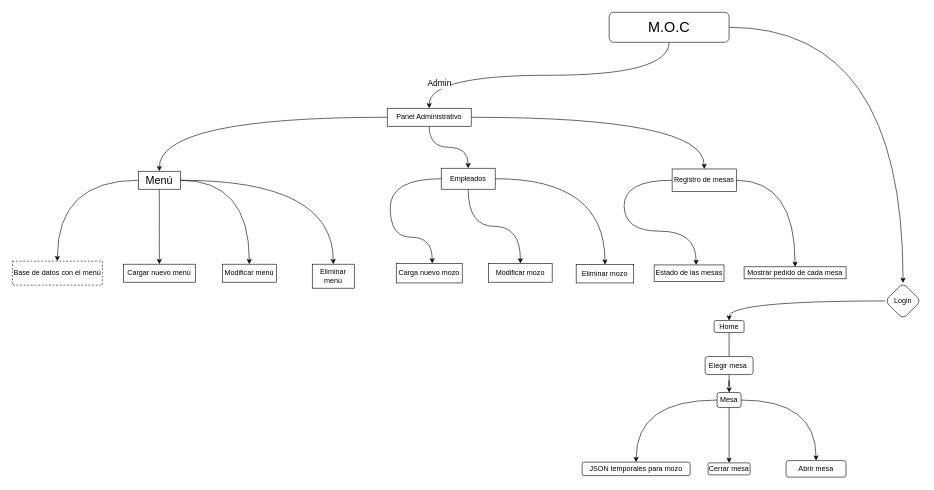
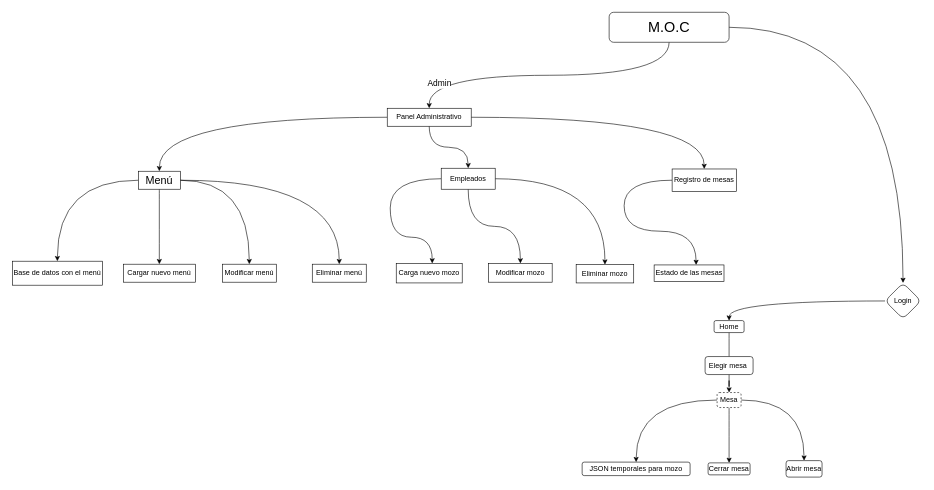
  <mxCell id="0" />
  <mxCell id="1" parent="0" />
  <mxCell id="2" style="edgeStyle=orthogonalEdgeStyle;rounded=0;orthogonalLoop=1;jettySize=auto;html=1;entryX=0.5;entryY=0;entryDx=0;entryDy=0;curved=1;exitX=0.5;exitY=1;exitDx=0;exitDy=0;" edge="1" parent="1" source="5" target="9"><mxGeometry relative="1" as="geometry" /></mxCell>
  <mxCell id="3" value="&lt;font style=&quot;font-size: 14px;&quot;&gt;Admin&lt;/font&gt;" style="edgeLabel;html=1;align=center;verticalAlign=middle;resizable=0;points=[];" vertex="1" connectable="0" parent="2"><mxGeometry x="0.835" y="16" relative="1" as="geometry"><mxPoint as="offset" /></mxGeometry></mxCell>
  <mxCell id="4" style="edgeStyle=orthogonalEdgeStyle;rounded=0;orthogonalLoop=1;jettySize=auto;html=1;entryX=0.5;entryY=0;entryDx=0;entryDy=0;curved=1;" edge="1" parent="1" source="5" target="32"><mxGeometry relative="1" as="geometry" /></mxCell>
  <mxCell id="5" value="&lt;font style=&quot;font-size: 24px;&quot;&gt;M.O.C&lt;/font&gt;" style="rounded=1;whiteSpace=wrap;html=1;" vertex="1" parent="1"><mxGeometry x="1015" y="20" width="200" height="50" as="geometry" /></mxCell>
  <mxCell id="6" style="edgeStyle=orthogonalEdgeStyle;rounded=0;orthogonalLoop=1;jettySize=auto;html=1;curved=1;entryX=0.5;entryY=0;entryDx=0;entryDy=0;" edge="1" parent="1" source="9" target="14"><mxGeometry relative="1" as="geometry"><mxPoint x="545" y="290" as="targetPoint" /></mxGeometry></mxCell>
  <mxCell id="7" value="" style="edgeStyle=orthogonalEdgeStyle;rounded=0;orthogonalLoop=1;jettySize=auto;html=1;curved=1;" edge="1" parent="1" source="9" target="22"><mxGeometry relative="1" as="geometry" /></mxCell>
  <mxCell id="8" value="" style="edgeStyle=orthogonalEdgeStyle;rounded=0;orthogonalLoop=1;jettySize=auto;html=1;curved=1;" edge="1" parent="1" source="9" target="28"><mxGeometry relative="1" as="geometry" /></mxCell>
  <mxCell id="9" value="Panel Administrativo" style="whiteSpace=wrap;html=1;" vertex="1" parent="1"><mxGeometry x="645" y="180" width="140" height="30" as="geometry" /></mxCell>
  <mxCell id="10" value="" style="edgeStyle=orthogonalEdgeStyle;rounded=0;orthogonalLoop=1;jettySize=auto;html=1;curved=1;" edge="1" parent="1" source="14" target="16"><mxGeometry relative="1" as="geometry" /></mxCell>
  <mxCell id="11" value="" style="edgeStyle=orthogonalEdgeStyle;rounded=0;orthogonalLoop=1;jettySize=auto;html=1;curved=1;" edge="1" parent="1" source="14" target="17"><mxGeometry relative="1" as="geometry" /></mxCell>
  <mxCell id="12" value="" style="edgeStyle=orthogonalEdgeStyle;rounded=0;orthogonalLoop=1;jettySize=auto;html=1;curved=1;" edge="1" parent="1" source="14" target="15"><mxGeometry relative="1" as="geometry" /></mxCell>
  <mxCell id="13" style="edgeStyle=orthogonalEdgeStyle;rounded=0;orthogonalLoop=1;jettySize=auto;html=1;curved=1;entryX=0.5;entryY=0;entryDx=0;entryDy=0;" edge="1" parent="1" source="14" target="18"><mxGeometry relative="1" as="geometry"><mxPoint x="570" y="445" as="targetPoint" /></mxGeometry></mxCell>
  <mxCell id="14" value="&lt;font style=&quot;font-size: 18px;&quot;&gt;Menú&lt;/font&gt;" style="whiteSpace=wrap;html=1;" vertex="1" parent="1"><mxGeometry x="230" y="285" width="70" height="30" as="geometry" /></mxCell>
- <mxCell id="15" value="Base de datos con el menú" style="whiteSpace=wrap;html=1;dashed=1;" vertex="1" parent="1"><mxGeometry x="20" y="435" width="150" height="40" as="geometry" /></mxCell>
+ <mxCell id="15" value="Base de datos con el menú" style="whiteSpace=wrap;html=1;" vertex="1" parent="1"><mxGeometry x="20" y="435" width="150" height="40" as="geometry" /></mxCell>
  <mxCell id="16" value="Cargar nuevo menú" style="whiteSpace=wrap;html=1;" vertex="1" parent="1"><mxGeometry x="205" y="440" width="120" height="30" as="geometry" /></mxCell>
  <mxCell id="17" value="Modificar menú" style="whiteSpace=wrap;html=1;" vertex="1" parent="1"><mxGeometry x="370" y="440" width="90" height="30" as="geometry" /></mxCell>
- <mxCell id="18" value="Eliminar menú" style="whiteSpace=wrap;html=1;" vertex="1" parent="1"><mxGeometry x="520" y="440" width="70" height="40" as="geometry" /></mxCell>
+ <mxCell id="18" value="Eliminar menú" style="whiteSpace=wrap;html=1;" vertex="1" parent="1"><mxGeometry x="520" y="440" width="90" height="30" as="geometry" /></mxCell>
  <mxCell id="19" value="" style="edgeStyle=orthogonalEdgeStyle;rounded=0;orthogonalLoop=1;jettySize=auto;html=1;curved=1;exitX=0;exitY=0.5;exitDx=0;exitDy=0;" edge="1" parent="1" source="22" target="23"><mxGeometry relative="1" as="geometry"><Array as="points"><mxPoint x="650" y="298" /><mxPoint x="650" y="395" /><mxPoint x="720" y="395" /></Array></mxGeometry></mxCell>
  <mxCell id="20" value="" style="edgeStyle=orthogonalEdgeStyle;rounded=0;orthogonalLoop=1;jettySize=auto;html=1;curved=1;" edge="1" parent="1" source="22" target="24"><mxGeometry relative="1" as="geometry" /></mxCell>
  <mxCell id="21" value="" style="edgeStyle=orthogonalEdgeStyle;rounded=0;orthogonalLoop=1;jettySize=auto;html=1;curved=1;exitX=1;exitY=0.5;exitDx=0;exitDy=0;" edge="1" parent="1" source="22" target="25"><mxGeometry relative="1" as="geometry" /></mxCell>
  <mxCell id="22" value="Empleados" style="whiteSpace=wrap;html=1;" vertex="1" parent="1"><mxGeometry x="735" y="280" width="90" height="35" as="geometry" /></mxCell>
  <mxCell id="23" value="Carga nuevo mozo" style="whiteSpace=wrap;html=1;" vertex="1" parent="1"><mxGeometry x="660" y="438.75" width="110" height="32.5" as="geometry" /></mxCell>
  <mxCell id="24" value="Modificar mozo" style="whiteSpace=wrap;html=1;" vertex="1" parent="1"><mxGeometry x="814" y="438.75" width="106" height="31.25" as="geometry" /></mxCell>
  <mxCell id="25" value="Eliminar mozo" style="whiteSpace=wrap;html=1;" vertex="1" parent="1"><mxGeometry x="960" y="440.62" width="96" height="30.63" as="geometry" /></mxCell>
  <mxCell id="26" value="" style="edgeStyle=orthogonalEdgeStyle;rounded=0;orthogonalLoop=1;jettySize=auto;html=1;curved=1;exitX=0;exitY=0.5;exitDx=0;exitDy=0;" edge="1" parent="1" source="28" target="29"><mxGeometry relative="1" as="geometry"><Array as="points"><mxPoint x="1040" y="300" /><mxPoint x="1040" y="385" /><mxPoint x="1160" y="385" /></Array></mxGeometry></mxCell>
- <mxCell id="27" value="" style="edgeStyle=orthogonalEdgeStyle;rounded=0;orthogonalLoop=1;jettySize=auto;html=1;curved=1;" edge="1" parent="1" source="28" target="30"><mxGeometry relative="1" as="geometry" /></mxCell>
  <mxCell id="28" value="Registro de mesas" style="whiteSpace=wrap;html=1;" vertex="1" parent="1"><mxGeometry x="1120" y="281.25" width="107" height="37.5" as="geometry" /></mxCell>
  <mxCell id="29" value="Estado de las mesas" style="whiteSpace=wrap;html=1;" vertex="1" parent="1"><mxGeometry x="1090" y="441.25" width="116.5" height="27.5" as="geometry" /></mxCell>
- <mxCell id="30" value="Mostrar pedido de cada mesa" style="whiteSpace=wrap;html=1;" vertex="1" parent="1"><mxGeometry x="1240" y="444.38" width="170" height="20" as="geometry" /></mxCell>
  <mxCell id="31" value="" style="edgeStyle=orthogonalEdgeStyle;rounded=0;orthogonalLoop=1;jettySize=auto;html=1;curved=1;" edge="1" parent="1" source="32" target="34"><mxGeometry relative="1" as="geometry" /></mxCell>
  <mxCell id="32" value="Login" style="rhombus;whiteSpace=wrap;html=1;rounded=1;" vertex="1" parent="1"><mxGeometry x="1475" y="471.25" width="60" height="60" as="geometry" /></mxCell>
  <mxCell id="33" value="" style="edgeStyle=orthogonalEdgeStyle;rounded=0;orthogonalLoop=1;jettySize=auto;html=1;curved=1;endArrow=none;" edge="1" parent="1" source="34" target="36"><mxGeometry relative="1" as="geometry" /></mxCell>
  <mxCell id="34" value="Home" style="whiteSpace=wrap;html=1;rounded=1;" vertex="1" parent="1"><mxGeometry x="1190" y="534" width="50" height="20" as="geometry" /></mxCell>
  <mxCell id="35" value="" style="edgeStyle=orthogonalEdgeStyle;rounded=0;orthogonalLoop=1;jettySize=auto;html=1;" edge="1" parent="1" source="36" target="40"><mxGeometry relative="1" as="geometry" /></mxCell>
  <mxCell id="36" value="Elegir mesa&amp;nbsp;" style="whiteSpace=wrap;html=1;rounded=1;" vertex="1" parent="1"><mxGeometry x="1175" y="594" width="80" height="30" as="geometry" /></mxCell>
  <mxCell id="37" value="" style="edgeStyle=orthogonalEdgeStyle;rounded=0;orthogonalLoop=1;jettySize=auto;html=1;curved=1;" edge="1" parent="1" source="40" target="41"><mxGeometry relative="1" as="geometry" /></mxCell>
  <mxCell id="38" style="edgeStyle=orthogonalEdgeStyle;rounded=0;orthogonalLoop=1;jettySize=auto;html=1;entryX=0.5;entryY=0;entryDx=0;entryDy=0;curved=1;" edge="1" parent="1" source="40" target="42"><mxGeometry relative="1" as="geometry"><mxPoint x="1255" y="734" as="targetPoint" /></mxGeometry></mxCell>
  <mxCell id="39" value="" style="edgeStyle=orthogonalEdgeStyle;rounded=0;orthogonalLoop=1;jettySize=auto;html=1;curved=1;exitX=0;exitY=0.5;exitDx=0;exitDy=0;" edge="1" parent="1" source="40" target="43"><mxGeometry relative="1" as="geometry" /></mxCell>
- <mxCell id="40" value="Mesa" style="whiteSpace=wrap;html=1;rounded=1;" vertex="1" parent="1"><mxGeometry x="1195" y="654" width="40" height="25" as="geometry" /></mxCell>
- <mxCell id="41" value="Abrir mesa" style="whiteSpace=wrap;html=1;rounded=1;" vertex="1" parent="1"><mxGeometry x="1310" y="767.5" width="100" height="27.5" as="geometry" /></mxCell>
+ <mxCell id="40" value="Mesa" style="whiteSpace=wrap;html=1;rounded=1;dashed=1;" vertex="1" parent="1"><mxGeometry x="1195" y="654" width="40" height="25" as="geometry" /></mxCell>
+ <mxCell id="41" value="Abrir mesa" style="whiteSpace=wrap;html=1;rounded=1;" vertex="1" parent="1"><mxGeometry x="1310" y="767.5" width="60" height="27.5" as="geometry" /></mxCell>
  <mxCell id="42" value="Cerrar mesa" style="rounded=1;whiteSpace=wrap;html=1;" vertex="1" parent="1"><mxGeometry x="1180" y="771.25" width="70" height="20" as="geometry" /></mxCell>
  <mxCell id="43" value="JSON temporales para mozo" style="whiteSpace=wrap;html=1;rounded=1;" vertex="1" parent="1"><mxGeometry x="970" y="770" width="180" height="22.5" as="geometry" /></mxCell>
